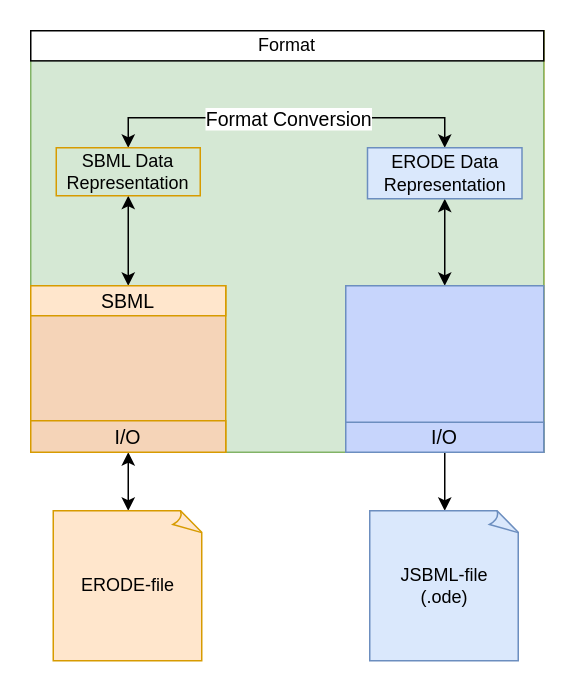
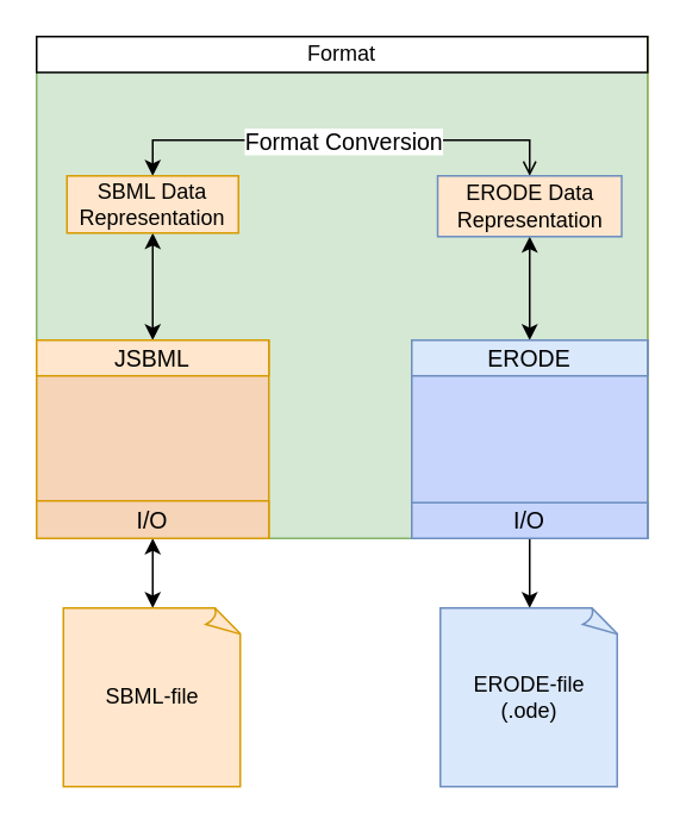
  <mxCell id="0" />
  <mxCell id="1" parent="0" />
  <mxCell id="2" style="edgeStyle=orthogonalEdgeStyle;rounded=0;orthogonalLoop=1;jettySize=auto;html=1;entryX=0.5;entryY=1;entryDx=0;entryDy=0;startArrow=classic;startFill=1;fontSize=13;" parent="1" source="3" target="17" edge="1"><mxGeometry relative="1" as="geometry" /></mxCell>
- <mxCell id="3" value="ERODE-file" style="whiteSpace=wrap;html=1;shape=mxgraph.basic.document;fillColor=#ffe6cc;strokeColor=#d79b00;" parent="1" vertex="1"><mxGeometry x="35" y="340" width="100" height="100" as="geometry" /></mxCell>
+ <mxCell id="3" value="SBML-file" style="whiteSpace=wrap;html=1;shape=mxgraph.basic.document;fillColor=#ffe6cc;strokeColor=#d79b00;" parent="1" vertex="1"><mxGeometry x="35" y="340" width="100" height="100" as="geometry" /></mxCell>
  <mxCell id="4" style="edgeStyle=orthogonalEdgeStyle;rounded=0;orthogonalLoop=1;jettySize=auto;html=1;entryX=0.5;entryY=1;entryDx=0;entryDy=0;startArrow=classic;startFill=1;fontSize=13;endArrow=none;endFill=0;" parent="1" source="5" target="20" edge="1"><mxGeometry relative="1" as="geometry" /></mxCell>
- <mxCell id="5" value="JSBML-file&lt;br&gt;(.ode)" style="whiteSpace=wrap;html=1;shape=mxgraph.basic.document;fillColor=#dae8fc;strokeColor=#6c8ebf;" parent="1" vertex="1"><mxGeometry x="246" y="340" width="100" height="100" as="geometry" /></mxCell>
+ <mxCell id="5" value="ERODE-file&lt;br&gt;(.ode)" style="whiteSpace=wrap;html=1;shape=mxgraph.basic.document;fillColor=#dae8fc;strokeColor=#6c8ebf;" parent="1" vertex="1"><mxGeometry x="246" y="340" width="100" height="100" as="geometry" /></mxCell>
  <mxCell id="6" value="" style="group;fillColor=#ffe6cc;strokeColor=#d79b00;" parent="1" vertex="1" connectable="0"><mxGeometry x="20" y="20" width="342" height="281" as="geometry" /></mxCell>
  <mxCell id="7" value="" style="rounded=0;whiteSpace=wrap;html=1;fillColor=#d5e8d4;strokeColor=#82b366;" parent="6" vertex="1"><mxGeometry width="342" height="281" as="geometry" /></mxCell>
  <mxCell id="8" value="Format" style="rounded=0;whiteSpace=wrap;html=1;" parent="6" vertex="1"><mxGeometry width="342" height="20.071" as="geometry" /></mxCell>
  <mxCell id="9" style="edgeStyle=orthogonalEdgeStyle;rounded=0;orthogonalLoop=1;jettySize=auto;html=1;entryX=0.5;entryY=1;entryDx=0;entryDy=0;startArrow=classic;startFill=1;" parent="6" source="10" target="15" edge="1"><mxGeometry relative="1" as="geometry" /></mxCell>
  <mxCell id="10" value="&lt;p style=&quot;line-height: 120%&quot;&gt;&lt;br&gt;&lt;/p&gt;" style="rounded=0;whiteSpace=wrap;html=1;strokeColor=#d79b00;fillColor=#F5D4B8;" parent="6" vertex="1"><mxGeometry y="170" width="130" height="111" as="geometry" /></mxCell>
  <mxCell id="11" style="edgeStyle=orthogonalEdgeStyle;rounded=0;orthogonalLoop=1;jettySize=auto;html=1;entryX=0.5;entryY=1;entryDx=0;entryDy=0;startArrow=classic;startFill=1;" parent="6" source="12" target="16" edge="1"><mxGeometry relative="1" as="geometry" /></mxCell>
  <mxCell id="12" value="" style="rounded=0;whiteSpace=wrap;html=1;strokeColor=#6c8ebf;fillColor=#C7D5FC;" parent="6" vertex="1"><mxGeometry x="210" y="170" width="132" height="111" as="geometry" /></mxCell>
- <mxCell id="13" style="edgeStyle=orthogonalEdgeStyle;rounded=0;orthogonalLoop=1;jettySize=auto;html=1;startArrow=classic;startFill=1;entryX=0.5;entryY=0;entryDx=0;entryDy=0;" parent="6" source="15" target="16" edge="1"><mxGeometry relative="1" as="geometry"><mxPoint x="276" y="70" as="targetPoint" /><Array as="points"><mxPoint x="65" y="58" /><mxPoint x="276" y="58" /></Array></mxGeometry></mxCell>
+ <mxCell id="13" style="edgeStyle=orthogonalEdgeStyle;rounded=0;orthogonalLoop=1;jettySize=auto;html=1;startArrow=classic;startFill=1;entryX=0.5;entryY=0;entryDx=0;entryDy=0;endArrow=open;" parent="6" source="15" target="16" edge="1"><mxGeometry relative="1" as="geometry"><mxPoint x="276" y="70" as="targetPoint" /><Array as="points"><mxPoint x="65" y="58" /><mxPoint x="276" y="58" /></Array></mxGeometry></mxCell>
  <mxCell id="14" value="Format Conversion" style="edgeLabel;html=1;align=center;verticalAlign=middle;resizable=0;points=[];fontSize=13;labelBackgroundColor=#FFFFFF;" parent="13" vertex="1" connectable="0"><mxGeometry x="-0.151" relative="1" as="geometry"><mxPoint x="19.2" as="offset" /></mxGeometry></mxCell>
- <mxCell id="15" value="SBML Data Representation" style="rounded=0;whiteSpace=wrap;html=1;fillColor=#d5e8d4;strokeColor=#d79b00;" parent="6" vertex="1"><mxGeometry x="17" y="78" width="96" height="32" as="geometry" /></mxCell>
- <mxCell id="16" value="ERODE Data Representation" style="rounded=0;whiteSpace=wrap;html=1;fillColor=#dae8fc;strokeColor=#6c8ebf;" parent="6" vertex="1"><mxGeometry x="224.5" y="78" width="103" height="34" as="geometry" /></mxCell>
+ <mxCell id="15" value="SBML Data Representation" style="rounded=0;whiteSpace=wrap;html=1;fillColor=#ffe6cc;strokeColor=#d79b00;" parent="6" vertex="1"><mxGeometry x="17" y="78" width="96" height="32" as="geometry" /></mxCell>
+ <mxCell id="16" value="ERODE Data Representation" style="rounded=0;whiteSpace=wrap;html=1;fillColor=#ffe6cc;strokeColor=#6c8ebf;" parent="6" vertex="1"><mxGeometry x="224.5" y="78" width="103" height="34" as="geometry" /></mxCell>
  <mxCell id="17" value="I/O" style="rounded=0;whiteSpace=wrap;html=1;labelBackgroundColor=none;fontSize=13;strokeColor=#d79b00;fillColor=#F5D4B8;" parent="6" vertex="1"><mxGeometry y="260" width="130" height="21" as="geometry" /></mxCell>
- <mxCell id="18" value="SBML" style="rounded=0;whiteSpace=wrap;html=1;labelBackgroundColor=none;strokeColor=#d79b00;fillColor=#ffe6cc;fontSize=13;align=center;" parent="6" vertex="1"><mxGeometry y="170" width="130" height="20" as="geometry" /></mxCell>
+ <mxCell id="18" value="JSBML" style="rounded=0;whiteSpace=wrap;html=1;labelBackgroundColor=none;strokeColor=#d79b00;fillColor=#ffe6cc;fontSize=13;align=center;" parent="6" vertex="1"><mxGeometry y="170" width="130" height="20" as="geometry" /></mxCell>
+ <mxCell id="19" value="ERODE" style="rounded=0;whiteSpace=wrap;html=1;labelBackgroundColor=none;strokeColor=#6c8ebf;fillColor=#dae8fc;fontSize=13;align=center;" parent="6" vertex="1"><mxGeometry x="210" y="170" width="132" height="20" as="geometry" /></mxCell>
  <mxCell id="20" value="I/O" style="rounded=0;whiteSpace=wrap;html=1;labelBackgroundColor=none;strokeColor=#6c8ebf;fontSize=13;align=center;fillColor=#C7D5FC;" parent="6" vertex="1"><mxGeometry x="210" y="261" width="132" height="20" as="geometry" /></mxCell>
